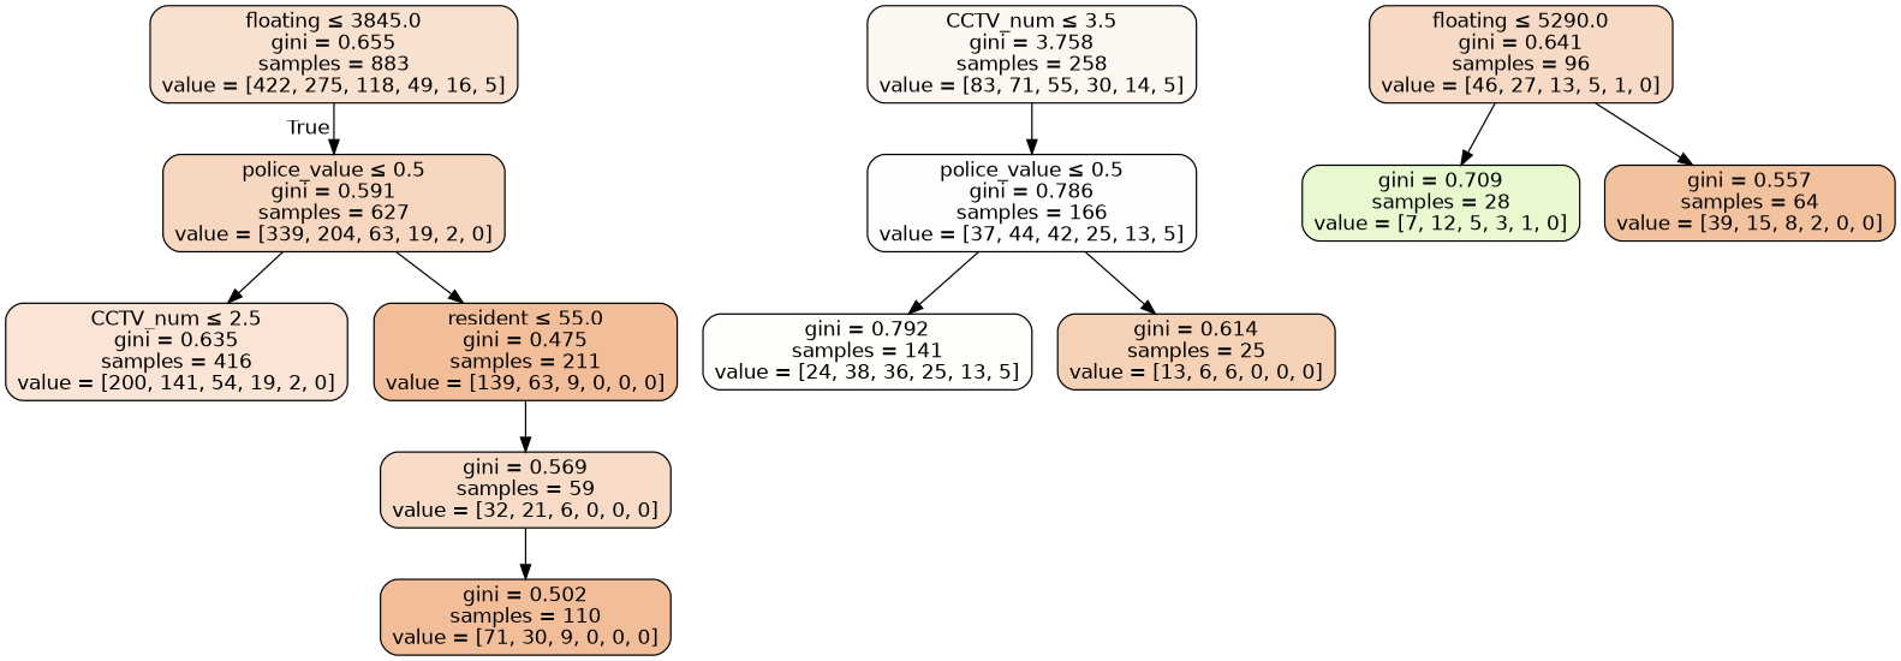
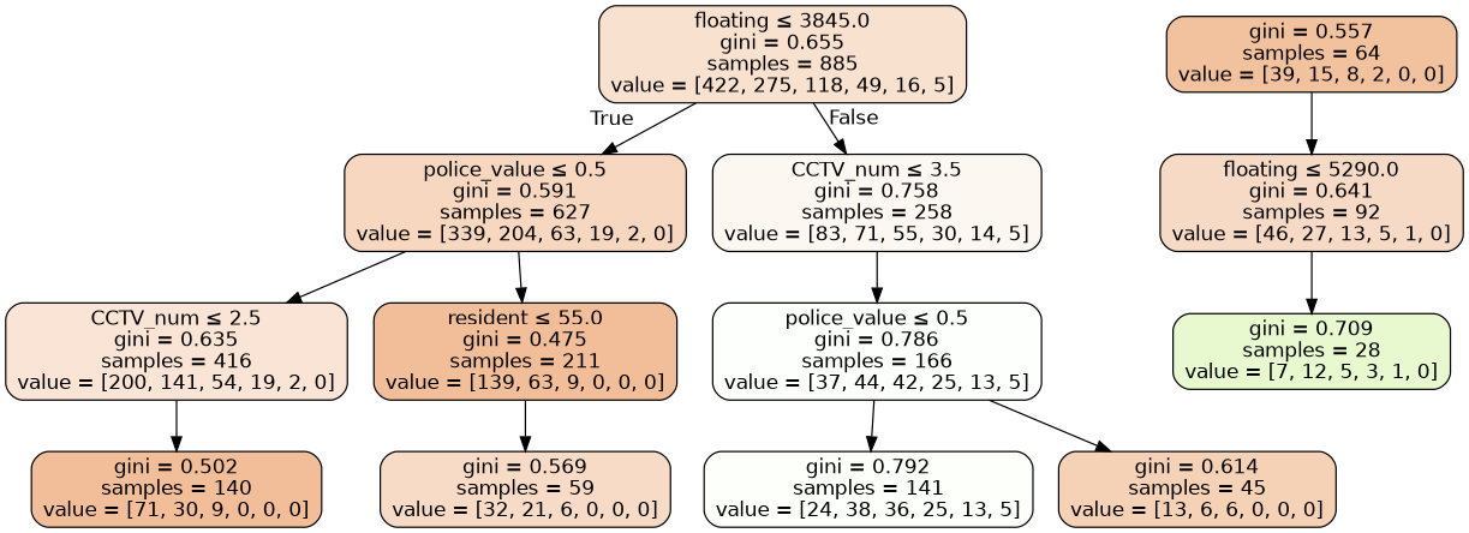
  digraph {
    node [color=black fontname=helvetica shape=box style="filled, rounded"]
    edge [fontname=helvetica]
-   n1 [fillcolor="#f9e1cf" label=<floating &le; 3845.0<br/>gini = 0.655<br/>samples = 883<br/>value = [422, 275, 118, 49, 16, 5]>]
+   n1 [fillcolor="#f9e1cf" label=<floating &le; 3845.0<br/>gini = 0.655<br/>samples = 885<br/>value = [422, 275, 118, 49, 16, 5]>]
    n2 [fillcolor="#f7d7c0" label=<police_value &le; 0.5<br/>gini = 0.591<br/>samples = 627<br/>value = [339, 204, 63, 19, 2, 0]>]
-   n3 [fillcolor="#fdf7f2" label=<CCTV_num &le; 3.5<br/>gini = 3.758<br/>samples = 258<br/>value = [83, 71, 55, 30, 14, 5]>]
+   n3 [fillcolor="#fdf7f2" label=<CCTV_num &le; 3.5<br/>gini = 0.758<br/>samples = 258<br/>value = [83, 71, 55, 30, 14, 5]>]
    n4 [fillcolor="#f9e4d5" label=<CCTV_num &le; 2.5<br/>gini = 0.635<br/>samples = 416<br/>value = [200, 141, 54, 19, 2, 0]>]
    n5 [fillcolor="#f2be99" label=<resident &le; 55.0<br/>gini = 0.475<br/>samples = 211<br/>value = [139, 63, 9, 0, 0, 0]>]
    n6 [fillcolor="#fdfffc" label=<police_value &le; 0.5<br/>gini = 0.786<br/>samples = 166<br/>value = [37, 44, 42, 25, 13, 5]>]
-   n7 [fillcolor="#f2be9a" label=<gini = 0.502<br/>samples = 110<br/>value = [71, 30, 9, 0, 0, 0]>]
+   n7 [fillcolor="#f2be9a" label=<gini = 0.502<br/>samples = 140<br/>value = [71, 30, 9, 0, 0, 0]>]
    n8 [fillcolor="#f7dbc6" label=<gini = 0.569<br/>samples = 59<br/>value = [32, 21, 6, 0, 0, 0]>]
    n9 [fillcolor="#fdfffb" label=<gini = 0.792<br/>samples = 141<br/>value = [24, 38, 36, 25, 13, 5]>]
-   n10 [fillcolor="#f5d1b6" label=<gini = 0.614<br/>samples = 25<br/>value = [13, 6, 6, 0, 0, 0]>]
-   n11 [fillcolor="#f7dac5" label=<floating &le; 5290.0<br/>gini = 0.641<br/>samples = 96<br/>value = [46, 27, 13, 5, 1, 0]>]
+   n10 [fillcolor="#f5d1b6" label=<gini = 0.614<br/>samples = 45<br/>value = [13, 6, 6, 0, 0, 0]>]
+   n11 [fillcolor="#f7dac5" label=<floating &le; 5290.0<br/>gini = 0.641<br/>samples = 92<br/>value = [46, 27, 13, 5, 1, 0]>]
    n12 [fillcolor="#e8f9d0" label=<gini = 0.709<br/>samples = 28<br/>value = [7, 12, 5, 3, 1, 0]>]
    n13 [fillcolor="#f2c19e" label=<gini = 0.557<br/>samples = 64<br/>value = [39, 15, 8, 2, 0, 0]>]
    n1 -> n2 [headlabel=True labelangle=45 labeldistance=2.5]
+   n1 -> n3 [headlabel=False labelangle=-45 labeldistance=2.5]
    n2 -> n4
    n2 -> n5
    n3 -> n6
-   n8 -> n7
+   n4 -> n7
    n5 -> n8
    n6 -> n9
    n6 -> n10
    n11 -> n12
-   n11 -> n13
+   n13 -> n11
  }
